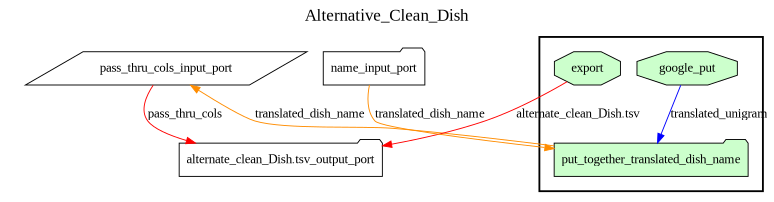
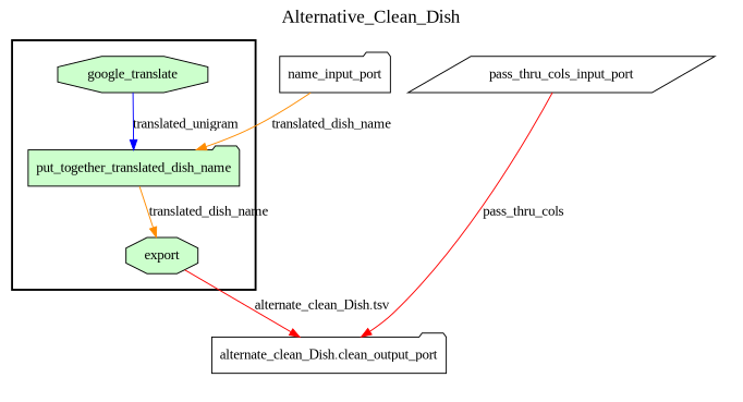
  digraph {
    fontname="Liberation Serif"
    fontsize=18
    label=Alternative_Clean_Dish
    labelloc=t
    rankdir=TB
    node [fillcolor="#CCFFCC" fontname="Liberation Serif" peripheries=1 shape=folder style=filled]
    edge [color=darkorange fontname="Liberation Serif"]
-   google_translate [shape=octagon label=google_put]
+   google_translate [shape=octagon]
    put_together_translated_dish_name
    export [shape=octagon]
    name_input_port [fillcolor="#FFFFFF" width=0.2]
    pass_thru_cols_input_port [fillcolor="#FFFFFF" shape=parallelogram width=0.2]
-   "alternate_clean_Dish.tsv_output_port" [fillcolor="#FFFFFF" width=0.2]
+   "alternate_clean_Dish.tsv_output_port" [fillcolor="#FFFFFF" width=0.2 label="alternate_clean_Dish.clean_output_port"]
    subgraph cluster_1 {
      color=black
      label=""
      penwidth=2
      subgraph cluster_2 {
        color=white
        label=""
        penwidth=2
        google_translate
        put_together_translated_dish_name
        export
      }
    }
    subgraph cluster_3 {
      color=white
      label=""
      subgraph cluster_4 {
        color=white
        label=""
        name_input_port
        pass_thru_cols_input_port
      }
    }
    subgraph cluster_5 {
      color=white
      label=""
      subgraph cluster_6 {
        color=white
        label=""
        "alternate_clean_Dish.tsv_output_port"
      }
    }
    google_translate -> put_together_translated_dish_name [color=blue label=translated_unigram]
-   put_together_translated_dish_name -> pass_thru_cols_input_port [label=translated_dish_name]
+   put_together_translated_dish_name -> export [label=translated_dish_name]
    export -> "alternate_clean_Dish.tsv_output_port" [color=red label="alternate_clean_Dish.tsv"]
    name_input_port -> put_together_translated_dish_name [label=translated_dish_name]
    pass_thru_cols_input_port -> "alternate_clean_Dish.tsv_output_port" [color=red label=pass_thru_cols]
  }
